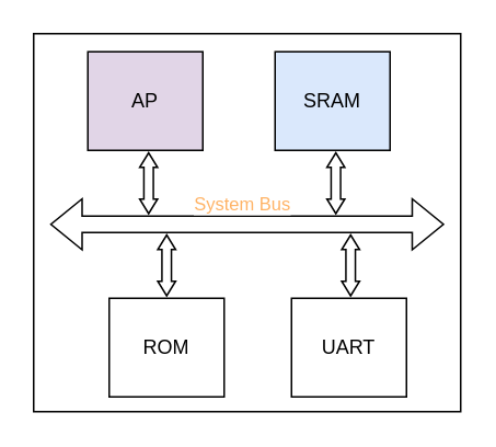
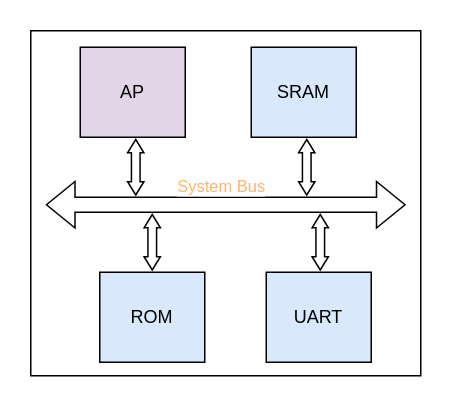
  <mxCell id="0" />
  <mxCell id="1" parent="0" />
  <mxCell id="2" value="" style="rounded=0;whiteSpace=wrap;html=1;fontColor=#FFB366;" parent="1" vertex="1"><mxGeometry x="20" y="20" width="260" height="230" as="geometry" /></mxCell>
  <mxCell id="3" value="" style="shape=flexArrow;endArrow=classic;startArrow=classic;html=1;rounded=0;" parent="1" edge="1"><mxGeometry width="100" height="100" relative="1" as="geometry"><mxPoint x="270" y="136" as="sourcePoint" /><mxPoint x="30" y="136" as="targetPoint" /></mxGeometry></mxCell>
  <mxCell id="4" value="System Bus" style="edgeLabel;html=1;align=center;verticalAlign=middle;resizable=0;points=[];fontColor=#FFB366;" parent="3" vertex="1" connectable="0"><mxGeometry x="0.031" y="3" relative="1" as="geometry"><mxPoint y="-16" as="offset" /></mxGeometry></mxCell>
  <mxCell id="5" value="AP" style="rounded=0;whiteSpace=wrap;html=1;fillColor=#e1d5e7;" parent="1" vertex="1"><mxGeometry x="53" y="31" width="70" height="60" as="geometry" /></mxCell>
  <mxCell id="6" value="SRAM" style="rounded=0;whiteSpace=wrap;html=1;fillColor=#dae8fc;" parent="1" vertex="1"><mxGeometry x="167" y="31" width="70" height="60" as="geometry" /></mxCell>
- <mxCell id="7" value="ROM" style="rounded=0;whiteSpace=wrap;html=1;" parent="1" vertex="1"><mxGeometry x="66" y="181" width="70" height="60" as="geometry" /></mxCell>
- <mxCell id="8" value="UART" style="rounded=0;whiteSpace=wrap;html=1;" parent="1" vertex="1"><mxGeometry x="177" y="181" width="70" height="60" as="geometry" /></mxCell>
+ <mxCell id="7" value="ROM" style="rounded=0;whiteSpace=wrap;html=1;fillColor=#dae8fc;" parent="1" vertex="1"><mxGeometry x="66" y="181" width="70" height="60" as="geometry" /></mxCell>
+ <mxCell id="8" value="UART" style="rounded=0;whiteSpace=wrap;html=1;fillColor=#dae8fc;" parent="1" vertex="1"><mxGeometry x="177" y="181" width="70" height="60" as="geometry" /></mxCell>
  <mxCell id="9" value="" style="shape=flexArrow;endArrow=classic;startArrow=classic;html=1;rounded=0;endWidth=4.118;endSize=2.632;startWidth=4.118;startSize=2.632;width=5.756;" parent="1" edge="1"><mxGeometry width="100" height="100" relative="1" as="geometry"><mxPoint x="204" y="130" as="sourcePoint" /><mxPoint x="204" y="92" as="targetPoint" /></mxGeometry></mxCell>
  <mxCell id="10" value="" style="shape=flexArrow;endArrow=classic;startArrow=classic;html=1;rounded=0;endWidth=4.118;endSize=2.632;startWidth=4.118;startSize=2.632;width=5.756;" parent="1" edge="1"><mxGeometry width="100" height="100" relative="1" as="geometry"><mxPoint x="213" y="180" as="sourcePoint" /><mxPoint x="213" y="142" as="targetPoint" /></mxGeometry></mxCell>
  <mxCell id="11" value="" style="shape=flexArrow;endArrow=classic;startArrow=classic;html=1;rounded=0;endWidth=4.118;endSize=2.632;startWidth=4.118;startSize=2.632;width=5.756;" parent="1" edge="1"><mxGeometry width="100" height="100" relative="1" as="geometry"><mxPoint x="101" y="180" as="sourcePoint" /><mxPoint x="101" y="142" as="targetPoint" /></mxGeometry></mxCell>
  <mxCell id="12" value="" style="shape=flexArrow;endArrow=classic;startArrow=classic;html=1;rounded=0;endWidth=4.118;endSize=2.632;startWidth=4.118;startSize=2.632;width=5.756;" parent="1" edge="1"><mxGeometry width="100" height="100" relative="1" as="geometry"><mxPoint x="90" y="130" as="sourcePoint" /><mxPoint x="90" y="92" as="targetPoint" /></mxGeometry></mxCell>
